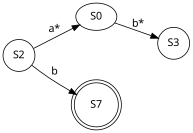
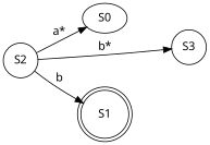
  digraph {
    fontname="Noto Sans"
    rankdir=LR
    node [fontname="Noto Sans" shape=circle]
    edge [fontname="Noto Sans"]
    n1 [label=S0 shape=""]
    n2 [label=S3]
    n3 [label=S2]
-   n4 [label=S7 shape=doublecircle]
-   n1 -> n2 [label="b*"]
+   n4 [label=S1 shape=doublecircle]
+   n3 -> n2 [label="b*"]
    n3 -> n1 [label="a*"]
    n3 -> n4 [label=b]
  }
